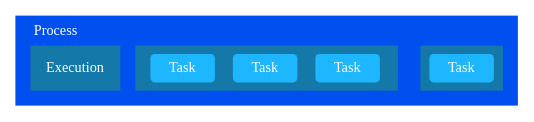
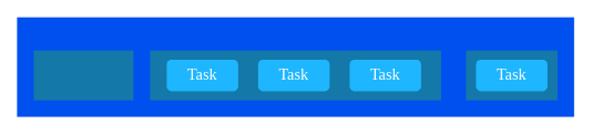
  <mxCell id="0" />
  <mxCell id="1" parent="0" />
  <mxCell id="2" value="" style="rounded=0;whiteSpace=wrap;html=1;fillColor=#0050ef;fontColor=#ffffff;strokeColor=none;" vertex="1" parent="1"><mxGeometry x="20" y="20" width="670" height="120" as="geometry" /></mxCell>
  <mxCell id="3" value="" style="rounded=0;whiteSpace=wrap;html=1;fillColor=#1478A8;fontColor=#ffffff;strokeColor=none;" vertex="1" parent="1"><mxGeometry x="40" y="60" width="120" height="60" as="geometry" /></mxCell>
  <mxCell id="4" value="" style="rounded=0;whiteSpace=wrap;html=1;fillColor=#1478A8;fontColor=#ffffff;strokeColor=none;" vertex="1" parent="1"><mxGeometry x="180" y="60" width="350" height="60" as="geometry" /></mxCell>
  <mxCell id="5" value="" style="rounded=0;whiteSpace=wrap;html=1;fillColor=#1478A8;fontColor=#ffffff;strokeColor=none;" vertex="1" parent="1"><mxGeometry x="560" y="60" width="110" height="60" as="geometry" /></mxCell>
- <mxCell id="6" value="Process" style="text;html=1;strokeColor=none;fillColor=none;align=center;verticalAlign=middle;whiteSpace=wrap;rounded=0;fontColor=#FFFFFF;fontSize=19;fontFamily=Comic Sans MS;" vertex="1" parent="1"><mxGeometry x="44" y="25" width="60" height="30" as="geometry" /></mxCell>
- <mxCell id="7" value="Execution" style="text;html=1;strokeColor=none;fillColor=none;align=center;verticalAlign=middle;whiteSpace=wrap;rounded=0;fontFamily=Comic Sans MS;fontSize=19;fontColor=#FFFFFF;" vertex="1" parent="1"><mxGeometry x="70" y="75" width="60" height="30" as="geometry" /></mxCell>
  <mxCell id="8" value="Task" style="rounded=1;whiteSpace=wrap;html=1;fontFamily=Comic Sans MS;fontSize=19;fontColor=#ffffff;fillColor=#1EB6FF;strokeColor=none;" vertex="1" parent="1"><mxGeometry x="200" y="71" width="86" height="38" as="geometry" /></mxCell>
  <mxCell id="9" value="Task" style="rounded=1;whiteSpace=wrap;html=1;fontFamily=Comic Sans MS;fontSize=19;fontColor=#ffffff;fillColor=#1EB6FF;strokeColor=none;" vertex="1" parent="1"><mxGeometry x="310" y="71" width="86" height="38" as="geometry" /></mxCell>
  <mxCell id="10" value="Task" style="rounded=1;whiteSpace=wrap;html=1;fontFamily=Comic Sans MS;fontSize=19;fontColor=#ffffff;fillColor=#1EB6FF;strokeColor=none;" vertex="1" parent="1"><mxGeometry x="420" y="71" width="86" height="38" as="geometry" /></mxCell>
  <mxCell id="11" value="Task" style="rounded=1;whiteSpace=wrap;html=1;fontFamily=Comic Sans MS;fontSize=19;fontColor=#ffffff;fillColor=#1EB6FF;strokeColor=none;" vertex="1" parent="1"><mxGeometry x="572" y="71" width="86" height="38" as="geometry" /></mxCell>
